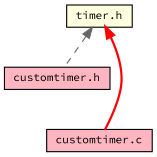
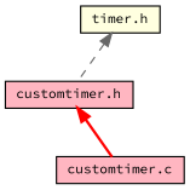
  digraph {
    fontname="Source Code Pro"
    node [color=black fillcolor=lightpink fontname="Source Code Pro" fontsize=10 shape=record style=filled]
    edge [dir=back fontname="Source Code Pro" fontsize=10 labelfontname=Helvetica labelfontsize=10]
    n1 [fillcolor=lightyellow fontcolor=black height=0.2 label="timer.h" width=0.4]
    n2 [height=0.2 label="customtimer.h" width=0.4]
    n3 [height=0.2 label="customtimer.c" width=0.4]
    n1 -> n2 [color=gray40 style=dashed]
-   n1 -> n3 [color=red style=bold]
+   n2 -> n3 [color=red style=bold]
  }
